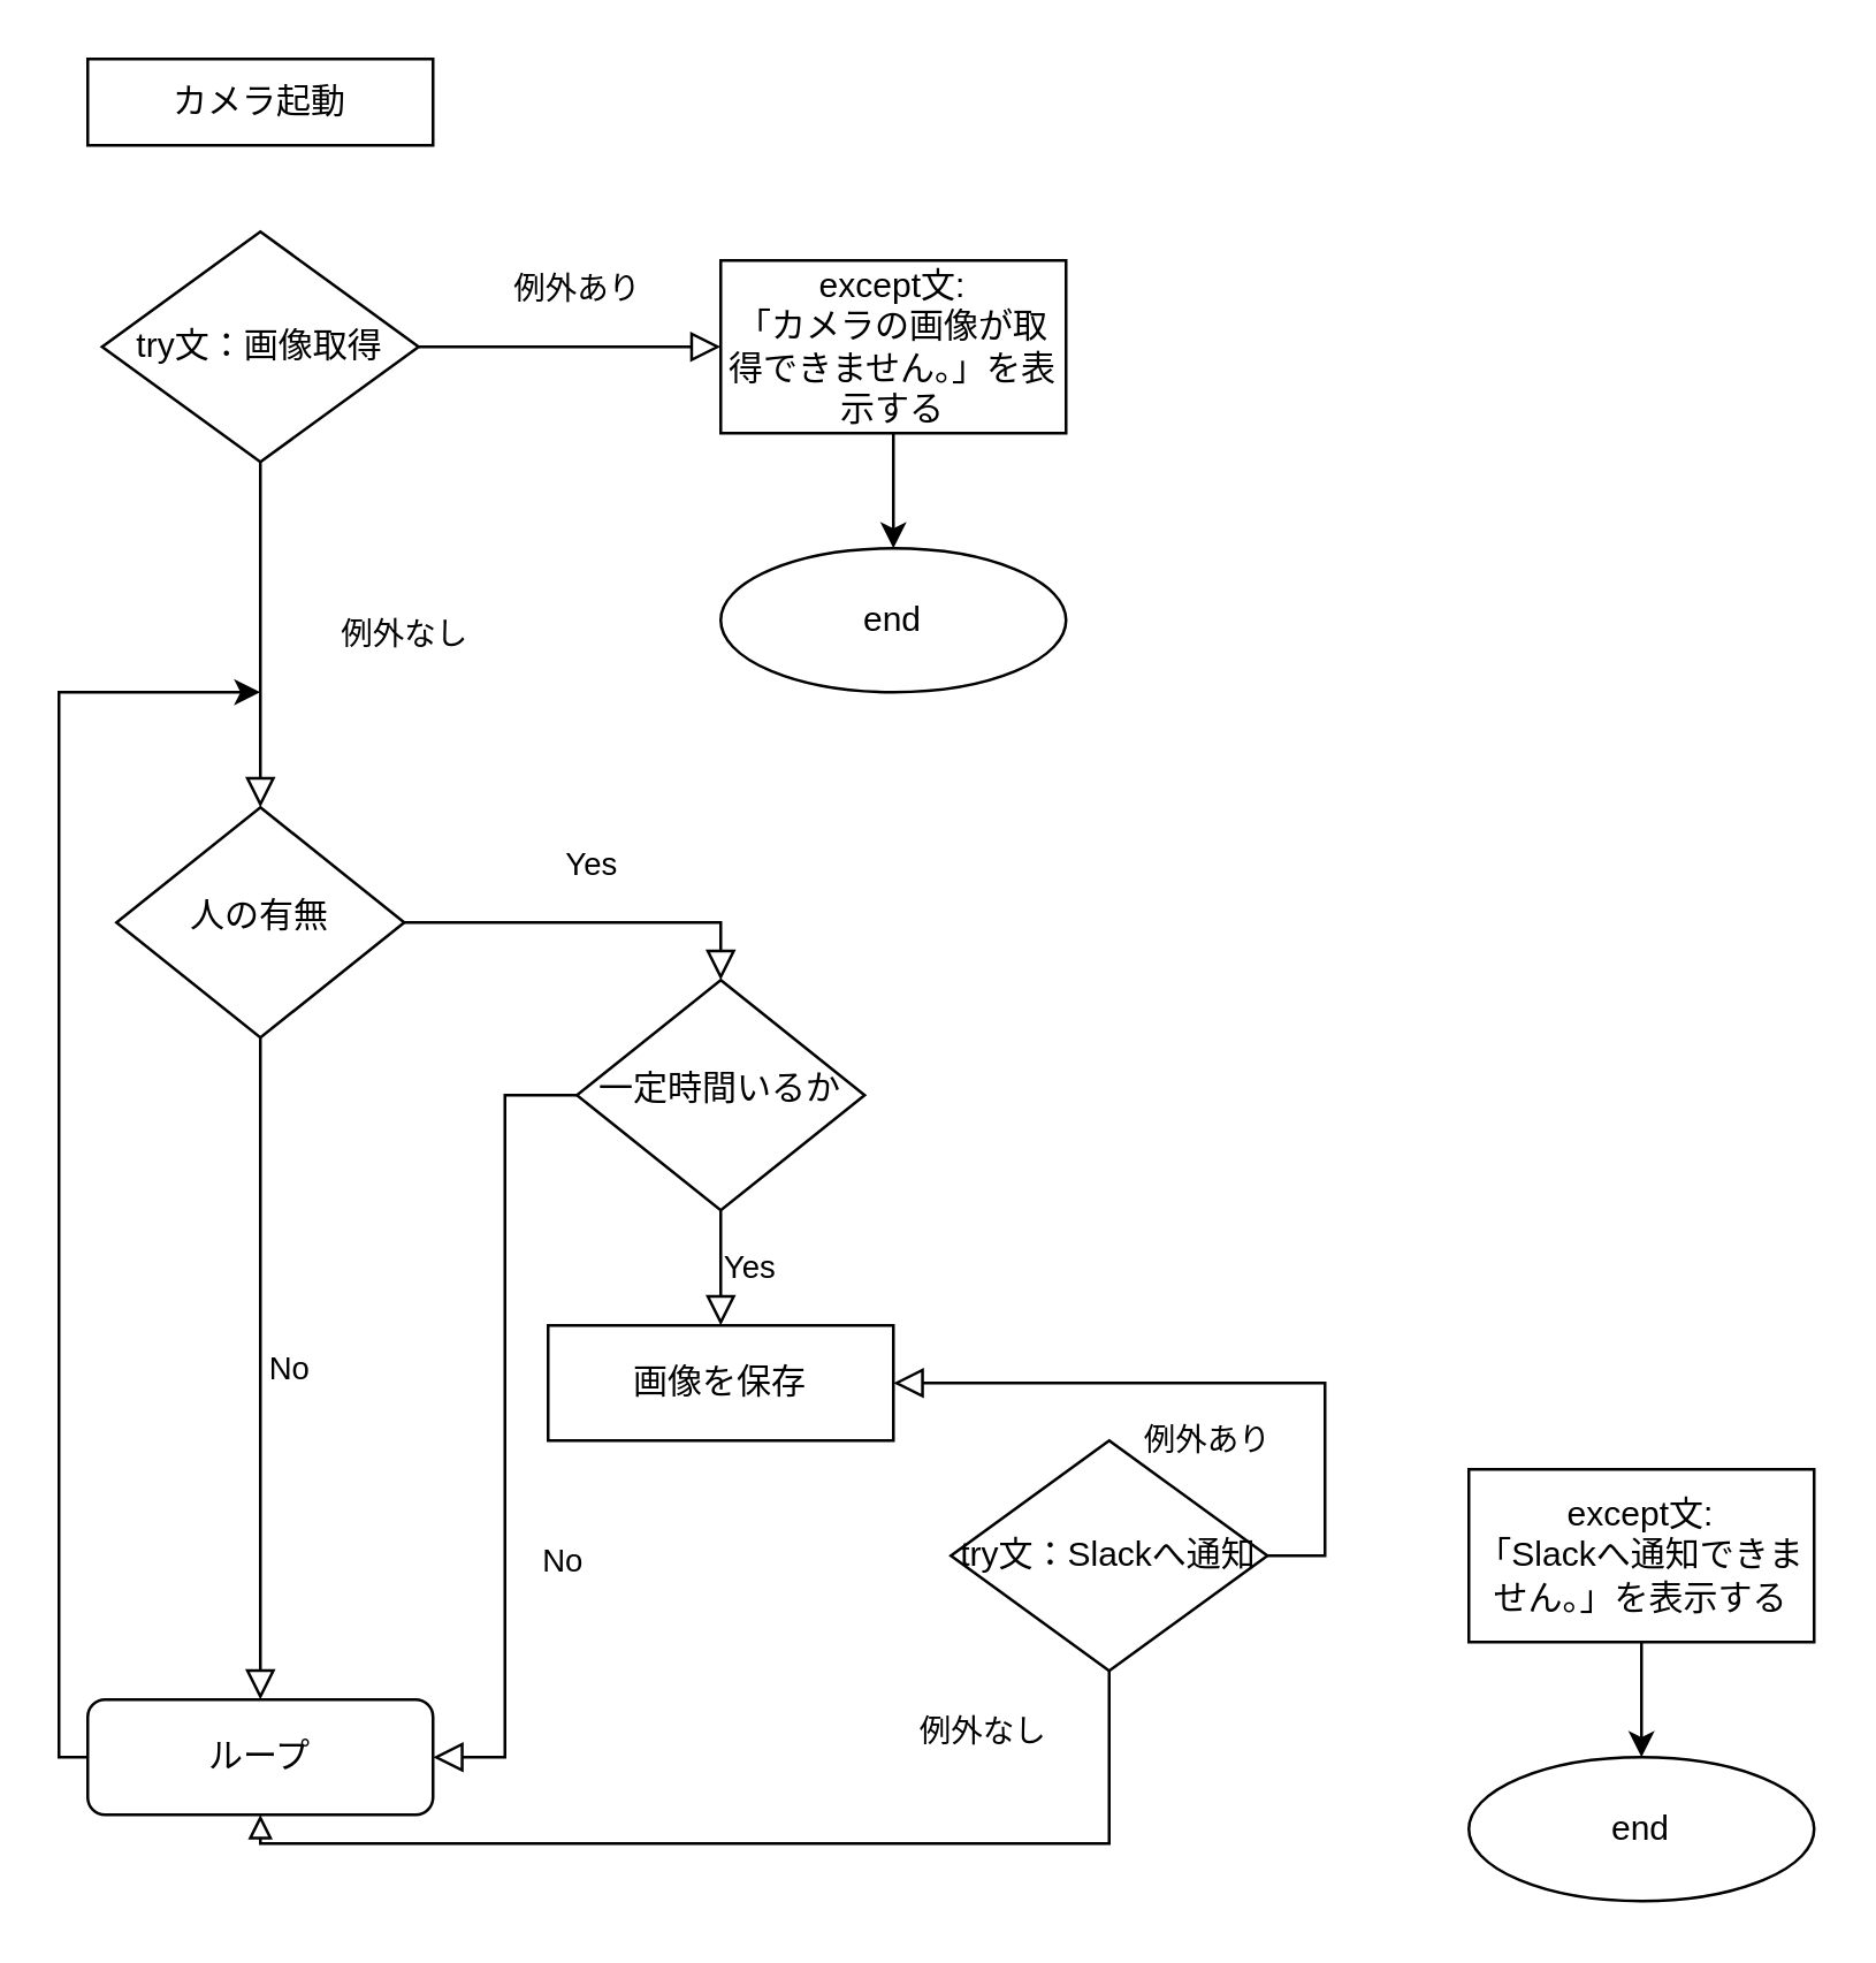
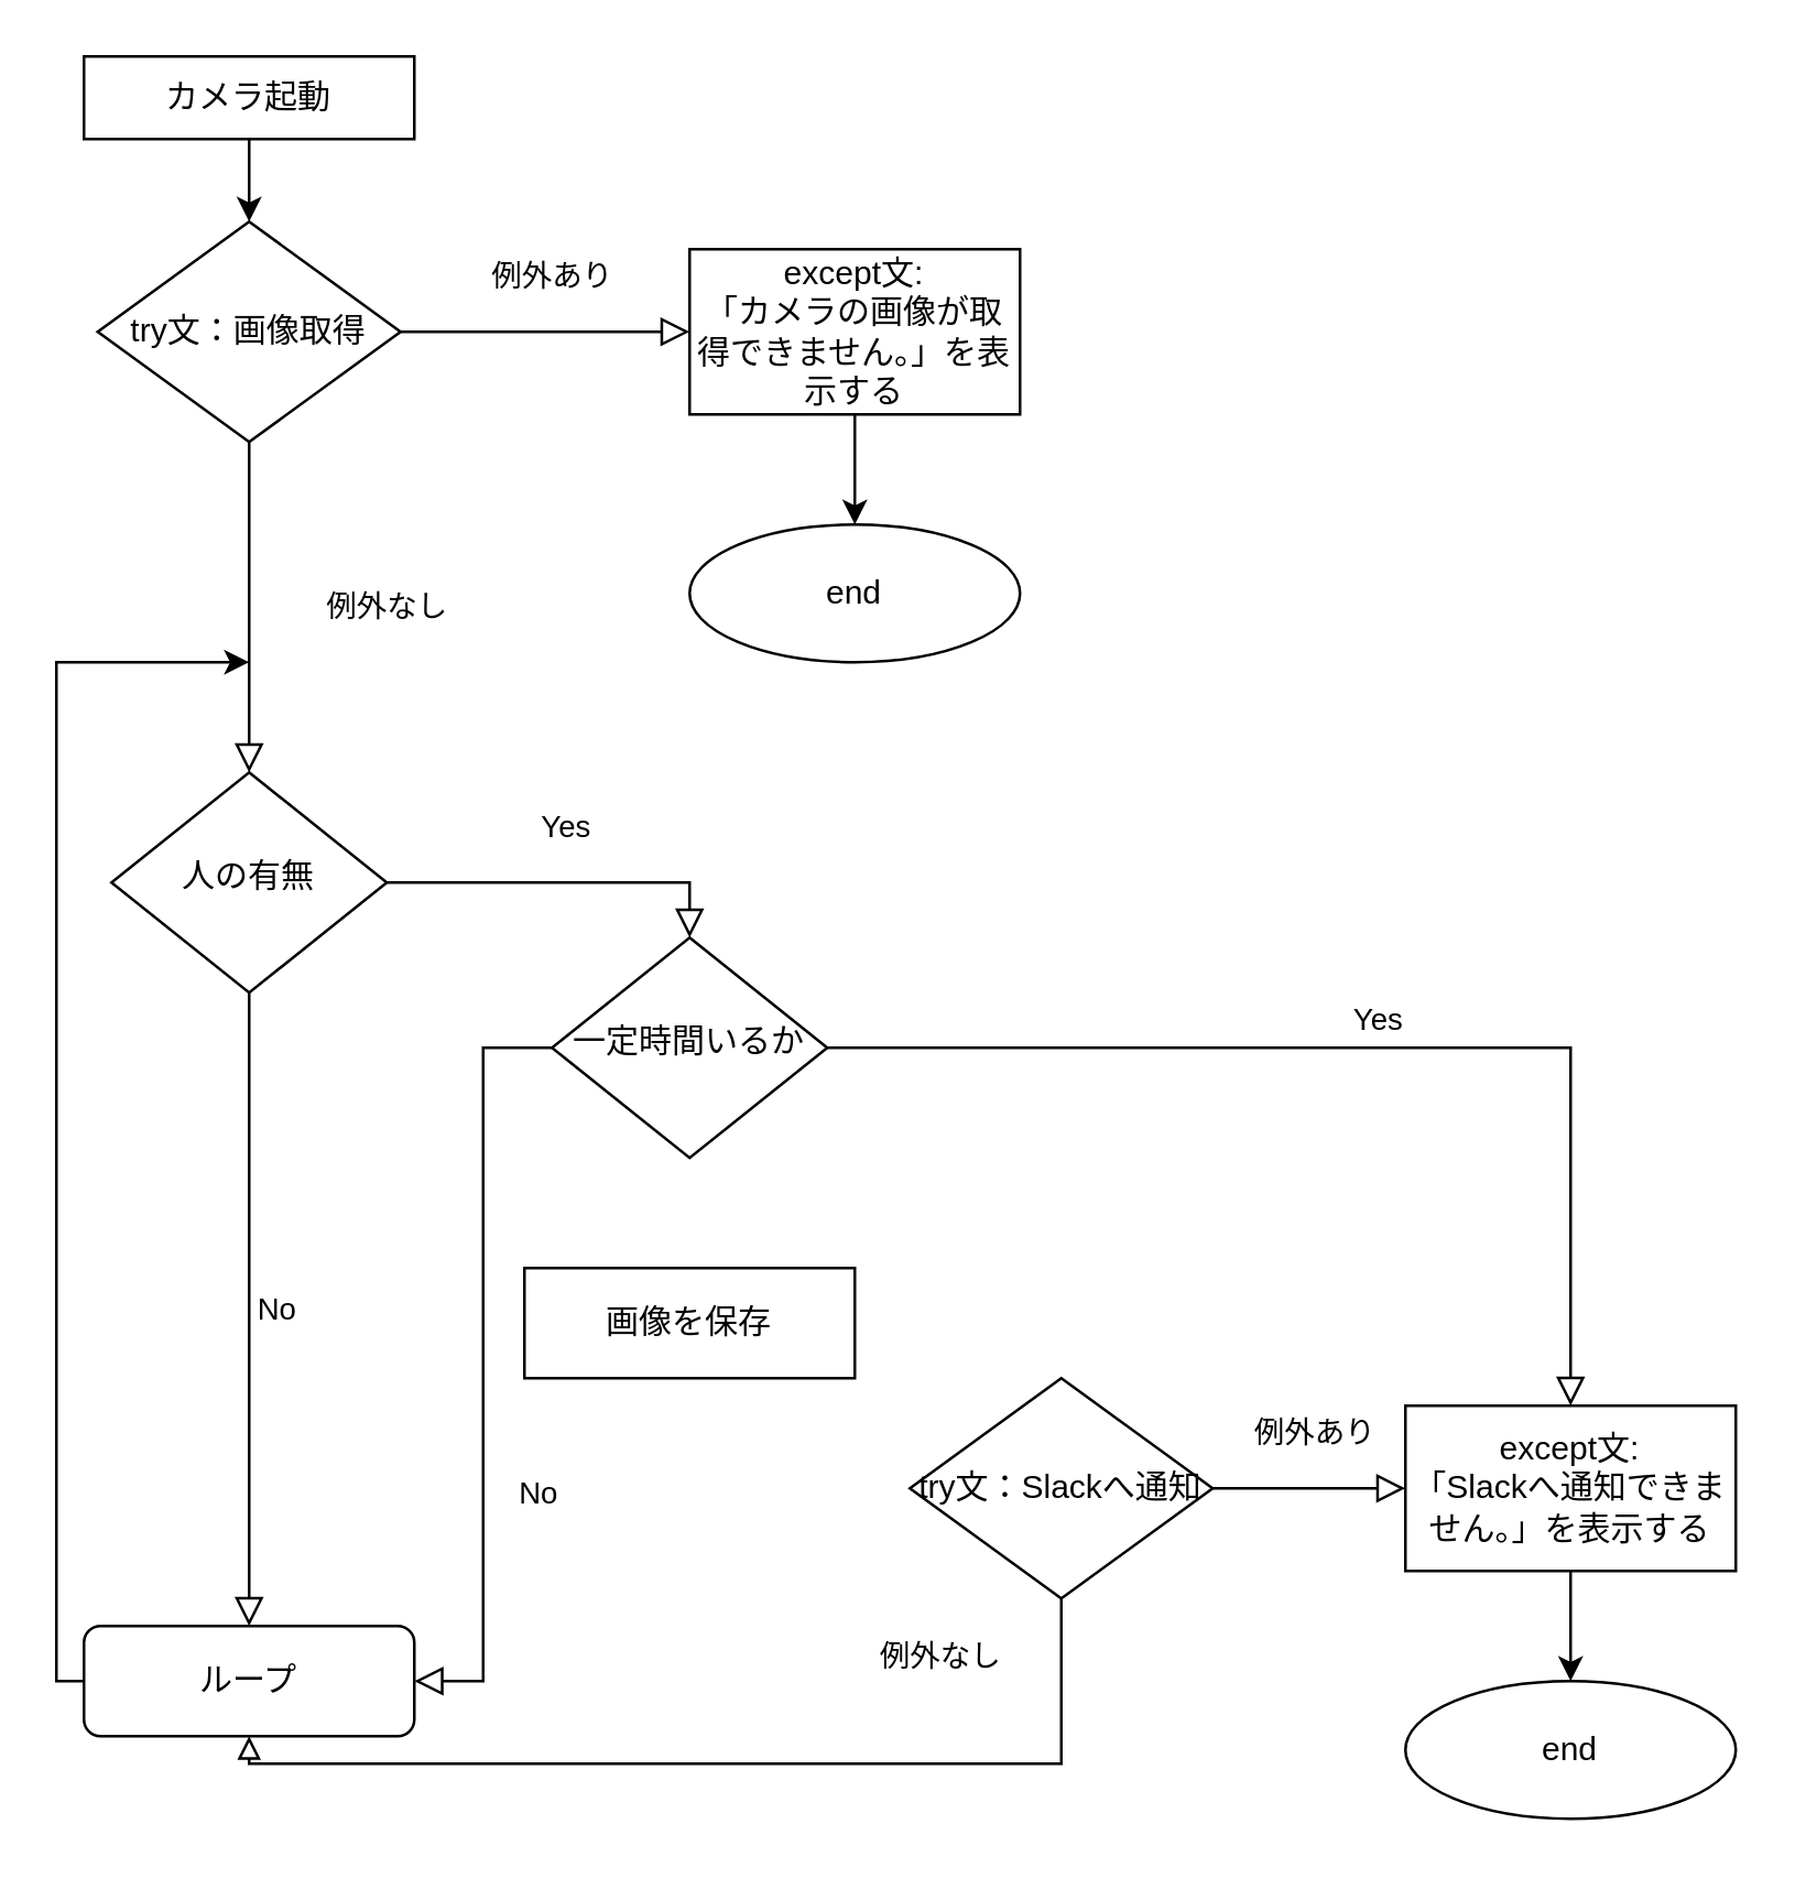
  <mxCell id="0" />
  <mxCell id="1" parent="0" />
  <mxCell id="2" value="Yes" style="rounded=0;html=1;jettySize=auto;orthogonalLoop=1;fontSize=11;endArrow=block;endFill=0;endSize=8;strokeWidth=1;shadow=0;labelBackgroundColor=none;edgeStyle=orthogonalEdgeStyle;entryX=0.5;entryY=0;entryDx=0;entryDy=0;" parent="1" source="4" target="8" edge="1"><mxGeometry y="20" relative="1" as="geometry"><mxPoint as="offset" /></mxGeometry></mxCell>
  <mxCell id="3" value="No" style="edgeStyle=orthogonalEdgeStyle;rounded=0;html=1;jettySize=auto;orthogonalLoop=1;fontSize=11;endArrow=block;endFill=0;endSize=8;strokeWidth=1;shadow=0;labelBackgroundColor=none;" parent="1" source="4" target="5" edge="1"><mxGeometry y="10" relative="1" as="geometry"><mxPoint as="offset" /></mxGeometry></mxCell>
  <mxCell id="4" value="人の有無" style="rhombus;whiteSpace=wrap;html=1;shadow=0;fontFamily=Helvetica;fontSize=12;align=center;strokeWidth=1;spacing=6;spacingTop=-4;" parent="1" vertex="1"><mxGeometry x="40" y="280" width="100" height="80" as="geometry" /></mxCell>
  <mxCell id="5" value="ループ" style="rounded=1;whiteSpace=wrap;html=1;fontSize=12;glass=0;strokeWidth=1;shadow=0;" parent="1" vertex="1"><mxGeometry x="30" y="590" width="120" height="40" as="geometry" /></mxCell>
  <mxCell id="6" value="No" style="rounded=0;html=1;jettySize=auto;orthogonalLoop=1;fontSize=11;endArrow=block;endFill=0;endSize=8;strokeWidth=1;shadow=0;labelBackgroundColor=none;edgeStyle=orthogonalEdgeStyle;entryX=1;entryY=0.5;entryDx=0;entryDy=0;" parent="1" source="8" target="5" edge="1"><mxGeometry x="0.333" y="20" relative="1" as="geometry"><mxPoint as="offset" /><mxPoint x="410" y="410" as="targetPoint" /></mxGeometry></mxCell>
- <mxCell id="7" value="Yes" style="edgeStyle=orthogonalEdgeStyle;rounded=0;html=1;jettySize=auto;orthogonalLoop=1;fontSize=11;endArrow=block;endFill=0;endSize=8;strokeWidth=1;shadow=0;labelBackgroundColor=none;entryX=0.5;entryY=0;entryDx=0;entryDy=0;" parent="1" source="8" target="11" edge="1"><mxGeometry y="10" relative="1" as="geometry"><mxPoint as="offset" /><mxPoint x="190" y="440" as="targetPoint" /></mxGeometry></mxCell>
+ <mxCell id="7" value="Yes" style="edgeStyle=orthogonalEdgeStyle;rounded=0;html=1;jettySize=auto;orthogonalLoop=1;fontSize=11;endArrow=block;endFill=0;endSize=8;strokeWidth=1;shadow=0;labelBackgroundColor=none;" parent="1" source="8" target="24" edge="1"><mxGeometry y="10" relative="1" as="geometry"><mxPoint as="offset" /><mxPoint x="190" y="440" as="targetPoint" /></mxGeometry></mxCell>
  <mxCell id="8" value="一定時間いるか" style="rhombus;whiteSpace=wrap;html=1;shadow=0;fontFamily=Helvetica;fontSize=12;align=center;strokeWidth=1;spacing=6;spacingTop=-4;" parent="1" vertex="1"><mxGeometry x="200" y="340" width="100" height="80" as="geometry" /></mxCell>
+ <mxCell id="9" value="" style="edgeStyle=orthogonalEdgeStyle;rounded=0;orthogonalLoop=1;jettySize=auto;html=1;" edge="1" parent="1" source="10" target="15"><mxGeometry relative="1" as="geometry" /></mxCell>
  <mxCell id="10" value="カメラ起動" style="rounded=0;whiteSpace=wrap;html=1;" parent="1" vertex="1"><mxGeometry x="30" y="20" width="120" height="30" as="geometry" /></mxCell>
  <mxCell id="11" value="画像を保存" style="rounded=0;whiteSpace=wrap;html=1;" parent="1" vertex="1"><mxGeometry x="190" y="460" width="120" height="40" as="geometry" /></mxCell>
  <mxCell id="12" value="" style="endArrow=classic;html=1;rounded=0;exitX=0;exitY=0.5;exitDx=0;exitDy=0;edgeStyle=orthogonalEdgeStyle;" parent="1" source="5" edge="1"><mxGeometry width="50" height="50" relative="1" as="geometry"><mxPoint x="40" y="380" as="sourcePoint" /><mxPoint x="90" y="240" as="targetPoint" /><Array as="points"><mxPoint x="20" y="610" /><mxPoint x="20" y="240" /><mxPoint x="90" y="240" /></Array></mxGeometry></mxCell>
  <mxCell id="13" value="" style="endArrow=block;html=1;rounded=0;exitX=0.5;exitY=1;exitDx=0;exitDy=0;entryX=0.5;entryY=1;entryDx=0;entryDy=0;edgeStyle=orthogonalEdgeStyle;endFill=0;" parent="1" source="21" target="5" edge="1"><mxGeometry width="50" height="50" relative="1" as="geometry"><mxPoint x="250" y="570" as="sourcePoint" /><mxPoint x="250" y="600" as="targetPoint" /></mxGeometry></mxCell>
  <mxCell id="14" value="例外なし" style="edgeLabel;html=1;align=center;verticalAlign=middle;resizable=0;points=[];container=0;" vertex="1" connectable="0" parent="13"><mxGeometry x="-0.101" relative="1" as="geometry"><mxPoint x="59" y="-40" as="offset" /></mxGeometry></mxCell>
  <mxCell id="15" value="try文：画像取得" style="rhombus;whiteSpace=wrap;html=1;" vertex="1" parent="1"><mxGeometry x="35" y="80" width="110" height="80" as="geometry" /></mxCell>
  <mxCell id="16" value="例外なし" style="rounded=0;html=1;jettySize=auto;orthogonalLoop=1;fontSize=11;endArrow=block;endFill=0;endSize=8;strokeWidth=1;shadow=0;labelBackgroundColor=none;edgeStyle=orthogonalEdgeStyle;entryX=0.5;entryY=0;entryDx=0;entryDy=0;exitX=0.5;exitY=1;exitDx=0;exitDy=0;" edge="1" parent="1" source="15" target="4"><mxGeometry y="50" relative="1" as="geometry"><mxPoint as="offset" /><mxPoint x="140" y="220" as="sourcePoint" /><mxPoint x="250" y="240" as="targetPoint" /></mxGeometry></mxCell>
  <mxCell id="17" value="例外あり" style="rounded=0;html=1;jettySize=auto;orthogonalLoop=1;fontSize=11;endArrow=block;endFill=0;endSize=8;strokeWidth=1;shadow=0;labelBackgroundColor=none;edgeStyle=orthogonalEdgeStyle;exitX=1;exitY=0.5;exitDx=0;exitDy=0;entryX=0;entryY=0.5;entryDx=0;entryDy=0;" edge="1" parent="1" source="15" target="19"><mxGeometry x="0.048" y="20" relative="1" as="geometry"><mxPoint as="offset" /><mxPoint x="100" y="170" as="sourcePoint" /><mxPoint x="300" y="160" as="targetPoint" /></mxGeometry></mxCell>
  <mxCell id="18" value="" style="edgeStyle=orthogonalEdgeStyle;rounded=0;orthogonalLoop=1;jettySize=auto;html=1;endArrow=classic;endFill=1;" edge="1" parent="1" source="19" target="20"><mxGeometry relative="1" as="geometry" /></mxCell>
  <mxCell id="19" value="except文:&lt;br&gt;「カメラの画像が取得できません。」を表示する" style="whiteSpace=wrap;html=1;" vertex="1" parent="1"><mxGeometry x="250" y="90" width="120" height="60" as="geometry" /></mxCell>
  <mxCell id="20" value="end" style="ellipse;whiteSpace=wrap;html=1;" vertex="1" parent="1"><mxGeometry x="250" y="190" width="120" height="50" as="geometry" /></mxCell>
  <mxCell id="21" value="try文：Slackへ通知" style="rhombus;whiteSpace=wrap;html=1;" vertex="1" parent="1"><mxGeometry x="330" y="500" width="110" height="80" as="geometry" /></mxCell>
- <mxCell id="22" value="例外あり" style="rounded=0;html=1;jettySize=auto;orthogonalLoop=1;fontSize=11;endArrow=block;endFill=0;endSize=8;strokeWidth=1;shadow=0;labelBackgroundColor=none;edgeStyle=orthogonalEdgeStyle;exitX=1;exitY=0.5;exitDx=0;exitDy=0;" edge="1" parent="1" source="21" target="11"><mxGeometry x="0.048" y="20" relative="1" as="geometry"><mxPoint as="offset" /><mxPoint x="395" y="460" as="sourcePoint" /><mxPoint x="595" y="450" as="targetPoint" /></mxGeometry></mxCell>
+ <mxCell id="22" value="例外あり" style="rounded=0;html=1;jettySize=auto;orthogonalLoop=1;fontSize=11;endArrow=block;endFill=0;endSize=8;strokeWidth=1;shadow=0;labelBackgroundColor=none;edgeStyle=orthogonalEdgeStyle;exitX=1;exitY=0.5;exitDx=0;exitDy=0;entryX=0;entryY=0.5;entryDx=0;entryDy=0;" edge="1" parent="1" source="21" target="24"><mxGeometry x="0.048" y="20" relative="1" as="geometry"><mxPoint as="offset" /><mxPoint x="395" y="460" as="sourcePoint" /><mxPoint x="595" y="450" as="targetPoint" /></mxGeometry></mxCell>
  <mxCell id="23" value="" style="edgeStyle=orthogonalEdgeStyle;rounded=0;orthogonalLoop=1;jettySize=auto;html=1;endArrow=classic;endFill=1;" edge="1" parent="1" source="24" target="25"><mxGeometry relative="1" as="geometry" /></mxCell>
  <mxCell id="24" value="except文:&lt;br&gt;「Slackへ通知できません。」を表示する" style="whiteSpace=wrap;html=1;" vertex="1" parent="1"><mxGeometry x="510" y="510" width="120" height="60" as="geometry" /></mxCell>
  <mxCell id="25" value="end" style="ellipse;whiteSpace=wrap;html=1;" vertex="1" parent="1"><mxGeometry x="510" y="610" width="120" height="50" as="geometry" /></mxCell>
